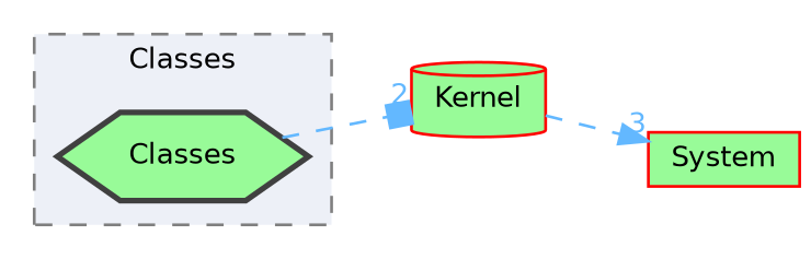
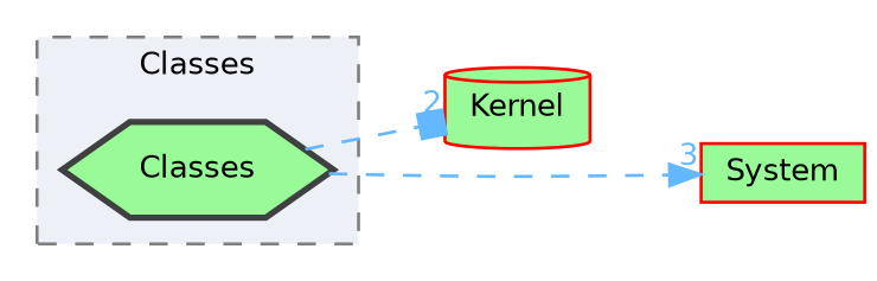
  digraph {
    compound=true
    rankdir=LR
    node [color=red fillcolor=palegreen fontname=Helvetica fontsize=10 style=filled]
    edge [color=steelblue1 fontcolor=steelblue1 fontname=Helvetica fontsize=10 labeldistance=1.5 labelfontname=Helvetica labelfontsize=10 style=dashed]
    n1 [color=grey25 height=0.2 label=Classes shape=hexagon style="filled,bold" width=0.4]
    n2 [height=0.2 label=Kernel shape=cylinder width=0.4]
    n3 [height=0.2 label=System shape=box width=0.4]
    subgraph cluster_1 {
      bgcolor="#edf0f7"
      fontname=Helvetica
      fontsize=10
      label=Classes
      pencolor=grey50
      style="filled,dashed"
      n1
    }
    n1 -> n2 [arrowhead=box headlabel=2]
-   n2 -> n3 [arrowhead=normal headlabel=3]
+   n1 -> n3 [arrowhead=normal headlabel=3]
  }
